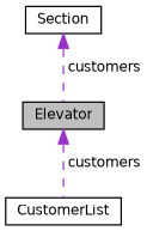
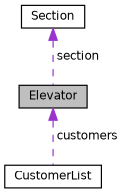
  digraph {
    node [color=black fillcolor=white fontname=Helvetica fontsize=10 shape=record style=filled]
    edge [color=darkorchid3 dir=back fontname=Helvetica fontsize=10 labelfontname=Helvetica labelfontsize=10 style=dashed]
    n1 [fillcolor=grey75 fontcolor=black height=0.2 label=Elevator width=0.4]
    n2 [height=0.2 label=CustomerList width=0.4]
    n3 [height=0.2 label=Section width=0.4]
    n1 -> n2 [label=" customers"]
-   n3 -> n1 [label=" customers"]
+   n3 -> n1 [label=" section"]
  }
